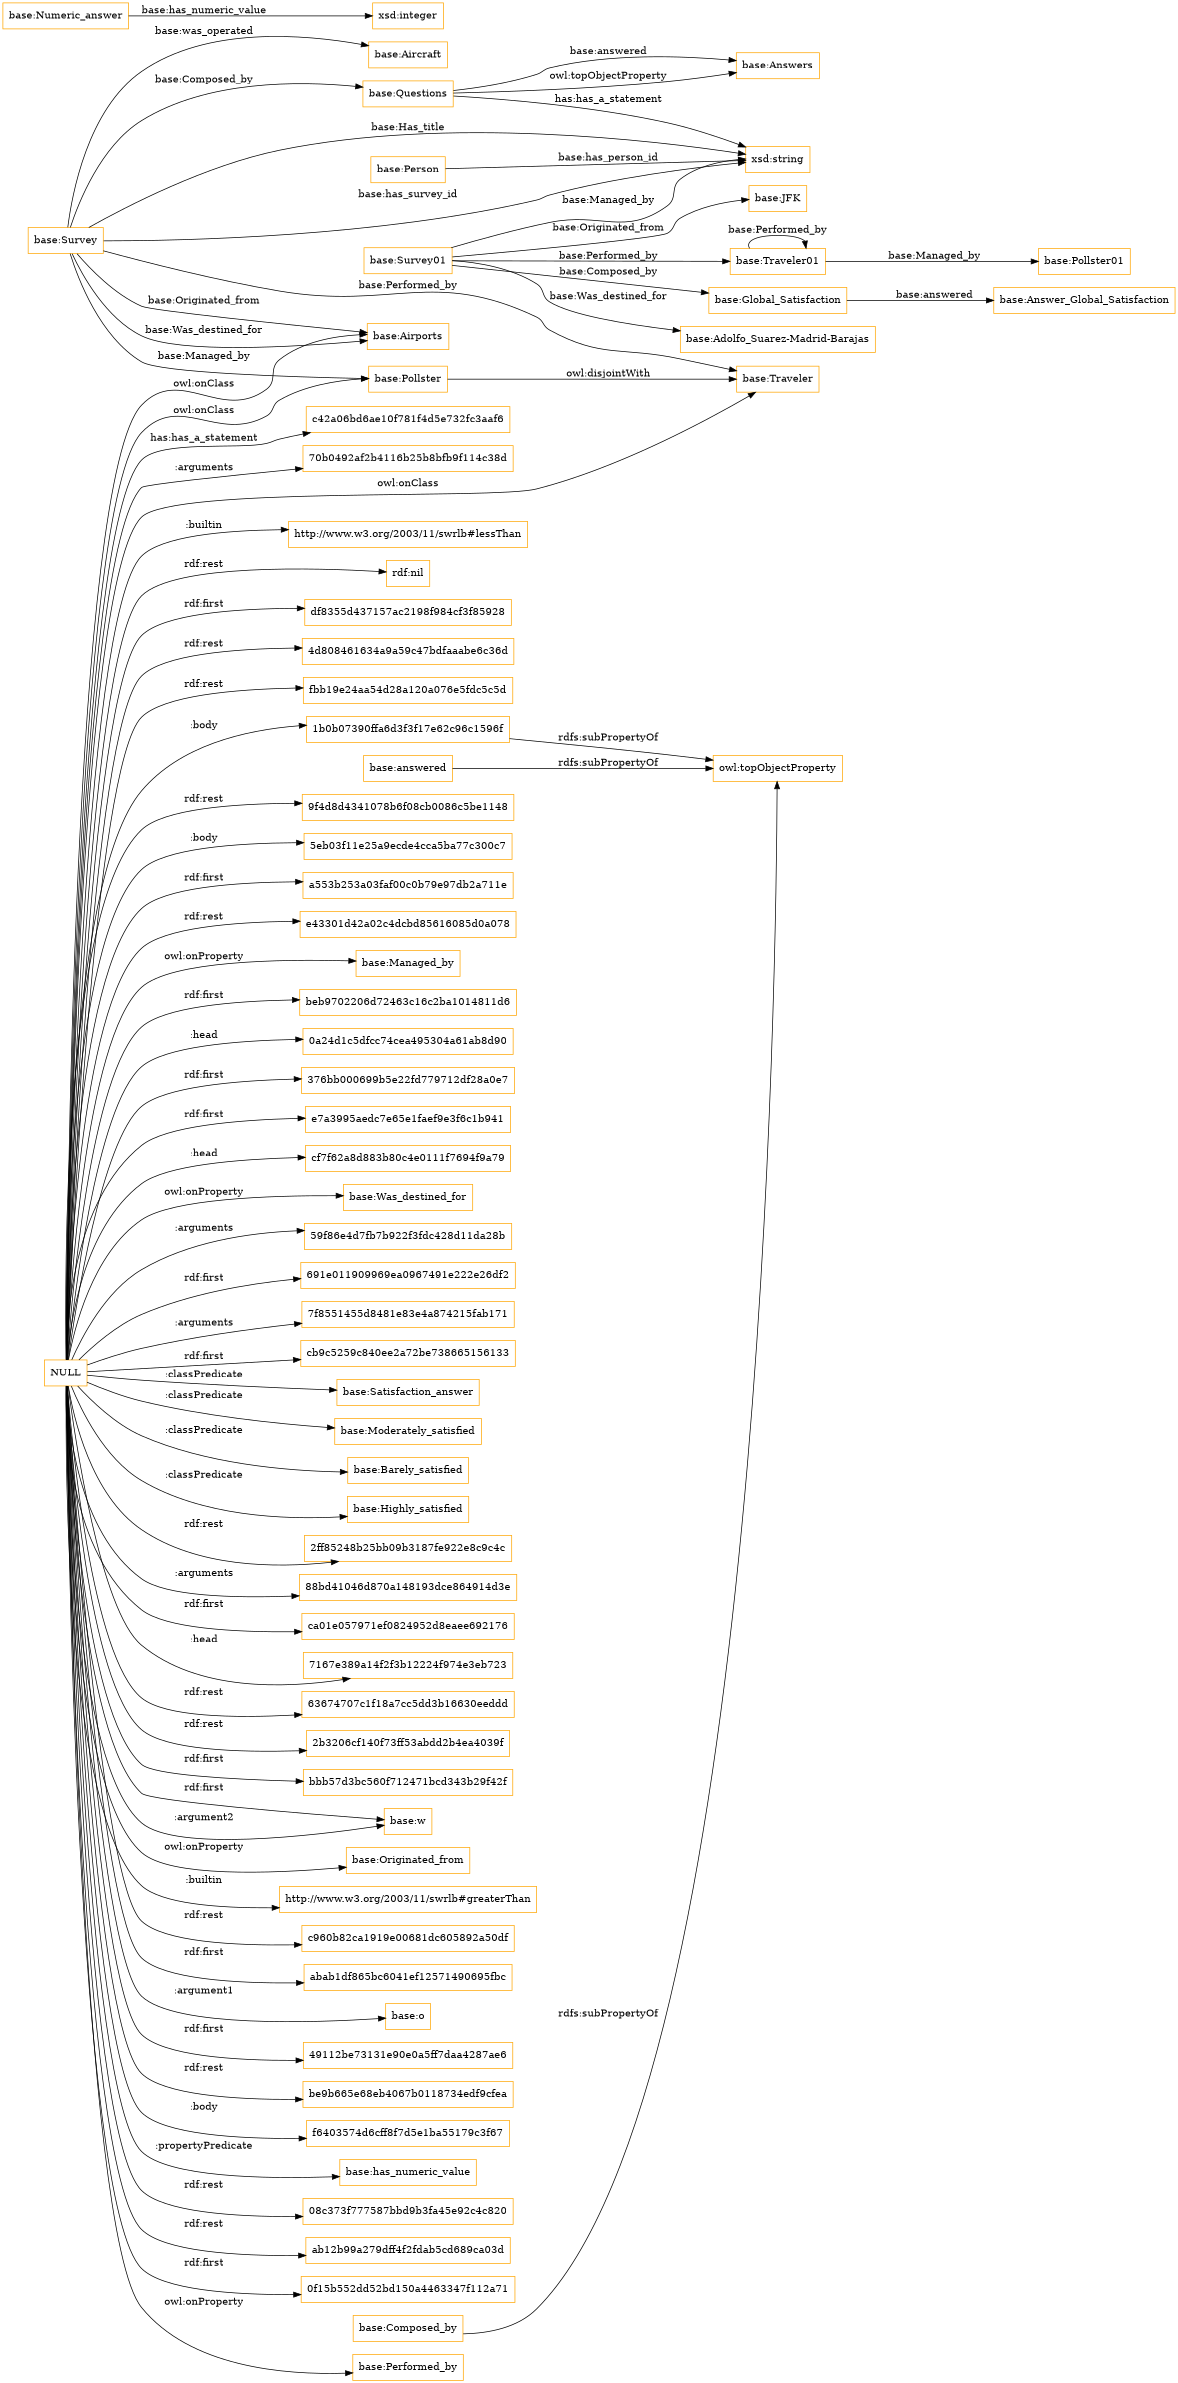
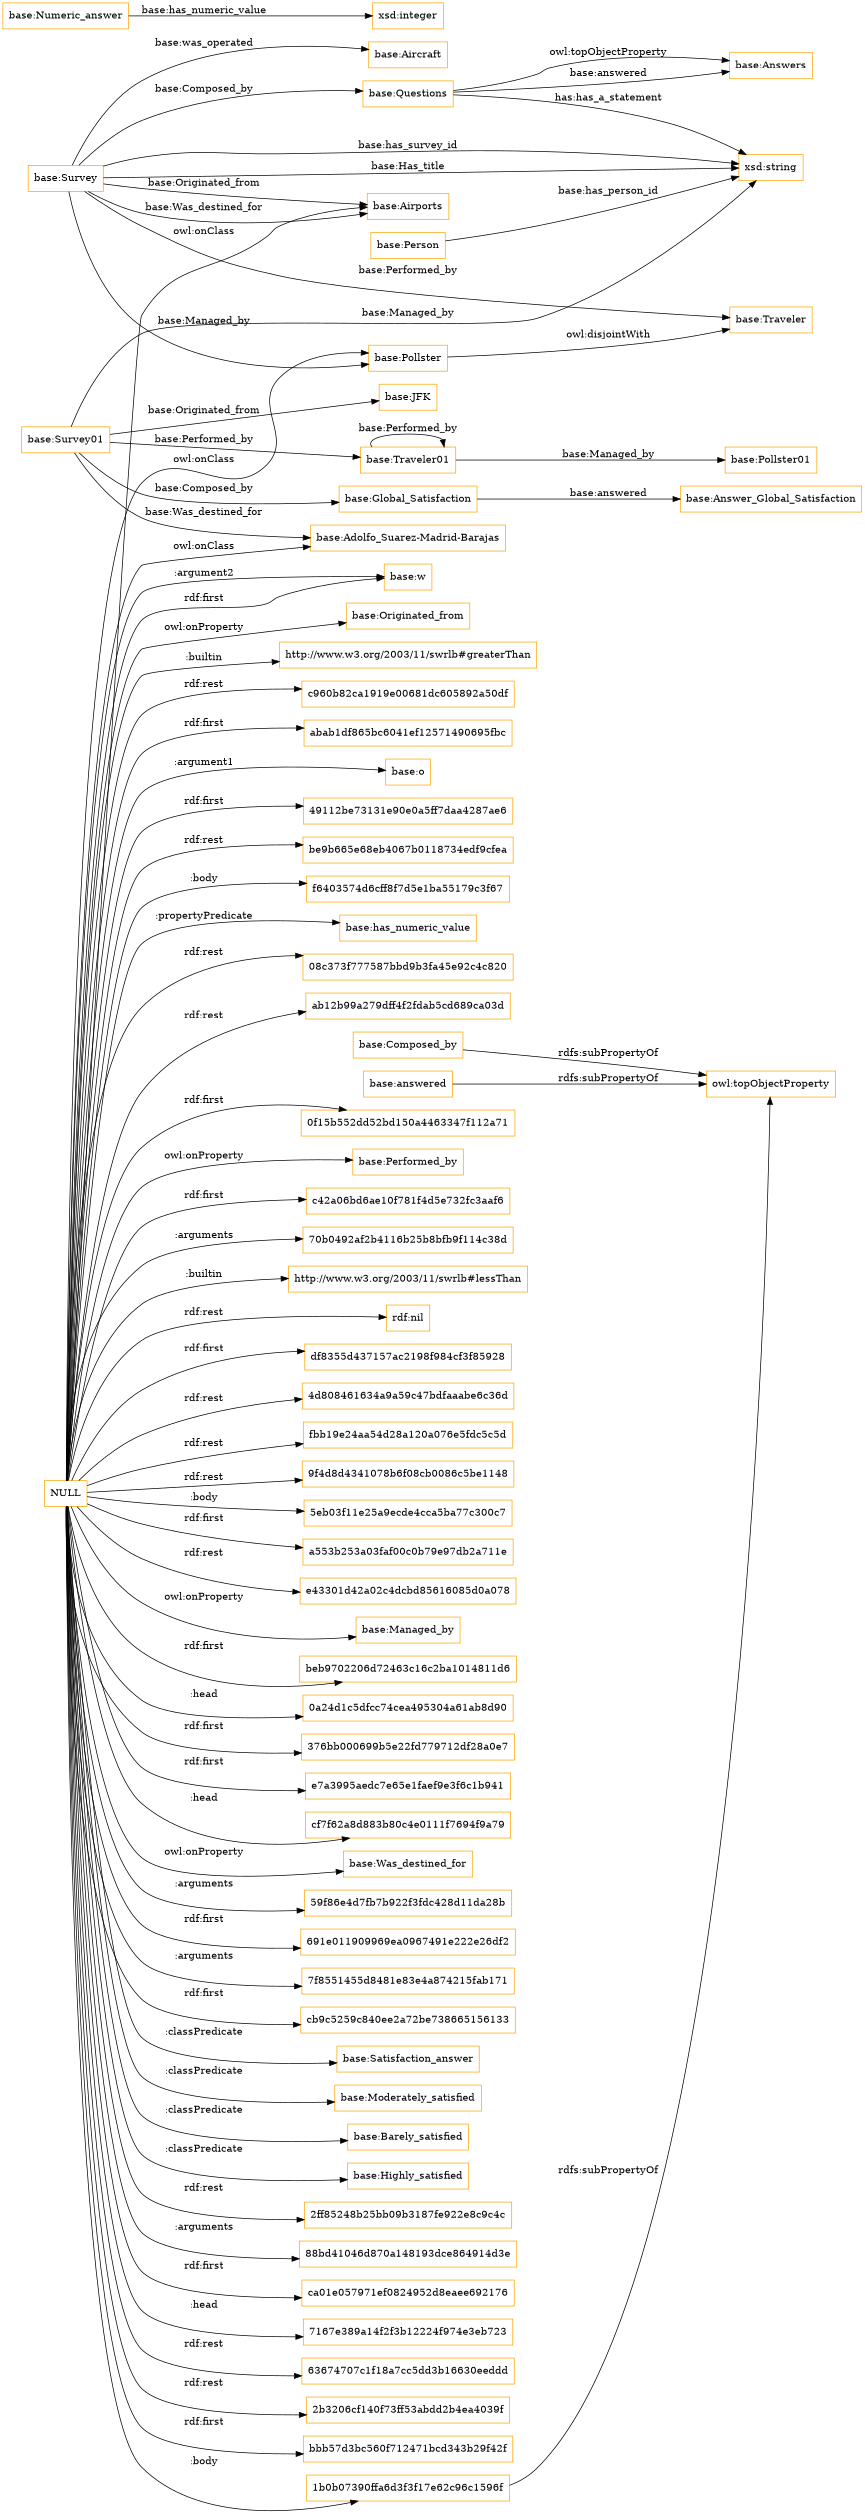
  digraph {
    rankdir=LR
    node [color=orange shape=rectangle]
    "base:Pollster"
    "base:Traveler"
    "base:Questions"
    "base:Answers"
    "xsd:string"
    "base:Numeric_answer"
    "xsd:integer"
    "base:Person"
    "base:Survey"
    "base:Airports"
    "base:Aircraft"
    NULL
    "base:Satisfaction_answer"
    "base:Moderately_satisfied"
    "base:Barely_satisfied"
    "base:Highly_satisfied"
    "2ff85248b25bb09b3187fe922e8c9c4c"
    "88bd41046d870a148193dce864914d3e"
    ca01e057971ef0824952d8eaee692176
    "7167e389a14f2f3b12224f974e3eb723"
    "63674707c1f18a7cc5dd3b16630eeddd"
    "2b3206cf140f73ff53abdd2b4ea4039f"
    bbb57d3bc560f712471bcd343b29f42f
    "base:w"
    "base:Originated_from"
    "http://www.w3.org/2003/11/swrlb#greaterThan"
    c960b82ca1919e00681dc605892a50df
    abab1df865bc6041ef12571490695fbc
    "base:o"
    "49112be73131e90e0a5ff7daa4287ae6"
    be9b665e68eb4067b0118734edf9cfea
    f6403574d6cff8f7d5e1ba55179c3f67
    "base:has_numeric_value"
    "08c373f777587bbd9b3fa45e92c4c820"
    ab12b99a279dff4f2fdab5cd689ca03d
    "0f15b552dd52bd150a4463347f112a71"
    "base:Performed_by"
    c42a06bd6ae10f781f4d5e732fc3aaf6
    "70b0492af2b4116b25b8bfb9f114c38d"
    "http://www.w3.org/2003/11/swrlb#lessThan"
    "rdf:nil"
    df8355d437157ac2198f984cf3f85928
    "4d808461634a9a59c47bdfaaabe6c36d"
    fbb19e24aa54d28a120a076e5fdc5c5d
    "9f4d8d4341078b6f08cb0086c5be1148"
    "5eb03f11e25a9ecde4cca5ba77c300c7"
    a553b253a03faf00c0b79e97db2a711e
    "1b0b07390ffa6d3f3f17e62c96c1596f"
    e43301d42a02c4dcbd85616085d0a078
    "base:Managed_by"
    beb9702206d72463c16c2ba1014811d6
    "0a24d1c5dfcc74cea495304a61ab8d90"
    "376bb000699b5e22fd779712df28a0e7"
    e7a3995aedc7e65e1faef9e3f6c1b941
    cf7f62a8d883b80c4e0111f7694f9a79
    "base:Was_destined_for"
    "59f86e4d7fb7b922f3fdc428d11da28b"
    "691e011909969ea0967491e222e26df2"
    "7f8551455d8481e83e4a874215fab171"
    cb9c5259c840ee2a72be738665156133
    "owl:topObjectProperty"
    "base:Survey01"
    "base:JFK"
    "base:Traveler01"
    "base:Global_Satisfaction"
    "base:Adolfo_Suarez-Madrid-Barajas"
    "base:Pollster01"
    "base:Answer_Global_Satisfaction"
    "base:answered"
    "base:Composed_by"
    "base:Pollster" -> "base:Traveler" [label="owl:disjointWith"]
    "base:Questions" -> "base:Answers" [label="base:answered"]
    "base:Questions" -> "base:Answers" [label="owl:topObjectProperty"]
    "base:Questions" -> "xsd:string" [label="has:has_a_statement"]
    "base:Numeric_answer" -> "xsd:integer" [label="base:has_numeric_value"]
    "base:Person" -> "xsd:string" [label="base:has_person_id"]
    "base:Survey" -> "base:Pollster" [label="base:Managed_by"]
    "base:Survey" -> "base:Traveler" [label="base:Performed_by"]
    "base:Survey" -> "base:Questions" [label="base:Composed_by"]
    "base:Survey" -> "xsd:string" [label="base:has_survey_id"]
    "base:Survey" -> "xsd:string" [label="base:Has_title"]
    "base:Survey" -> "base:Airports" [label="base:Originated_from"]
    "base:Survey" -> "base:Airports" [label="base:Was_destined_for"]
    "base:Survey" -> "base:Aircraft" [label="base:was_operated"]
    NULL -> "base:Pollster" [label="owl:onClass"]
-   NULL -> "base:Traveler" [label="owl:onClass"]
+   NULL -> "base:Adolfo_Suarez-Madrid-Barajas" [label="owl:onClass"]
    NULL -> "base:Airports" [label="owl:onClass"]
    NULL -> "base:Satisfaction_answer" [label=":classPredicate"]
    NULL -> "base:Moderately_satisfied" [label=":classPredicate"]
    NULL -> "base:Barely_satisfied" [label=":classPredicate"]
    NULL -> "base:Highly_satisfied" [label=":classPredicate"]
    NULL -> "2ff85248b25bb09b3187fe922e8c9c4c" [label="rdf:rest"]
    NULL -> "88bd41046d870a148193dce864914d3e" [label=":arguments"]
    NULL -> ca01e057971ef0824952d8eaee692176 [label="rdf:first"]
    NULL -> "7167e389a14f2f3b12224f974e3eb723" [label=":head"]
    NULL -> "63674707c1f18a7cc5dd3b16630eeddd" [label="rdf:rest"]
    NULL -> "2b3206cf140f73ff53abdd2b4ea4039f" [label="rdf:rest"]
    NULL -> bbb57d3bc560f712471bcd343b29f42f [label="rdf:first"]
    NULL -> "base:w" [label="rdf:first"]
    NULL -> "base:w" [label=":argument2"]
    NULL -> "base:Originated_from" [label="owl:onProperty"]
    NULL -> "http://www.w3.org/2003/11/swrlb#greaterThan" [label=":builtin"]
    NULL -> c960b82ca1919e00681dc605892a50df [label="rdf:rest"]
    NULL -> abab1df865bc6041ef12571490695fbc [label="rdf:first"]
    NULL -> "base:o" [label=":argument1"]
    NULL -> "49112be73131e90e0a5ff7daa4287ae6" [label="rdf:first"]
    NULL -> be9b665e68eb4067b0118734edf9cfea [label="rdf:rest"]
    NULL -> f6403574d6cff8f7d5e1ba55179c3f67 [label=":body"]
    NULL -> "base:has_numeric_value" [label=":propertyPredicate"]
    NULL -> "08c373f777587bbd9b3fa45e92c4c820" [label="rdf:rest"]
    NULL -> ab12b99a279dff4f2fdab5cd689ca03d [label="rdf:rest"]
    NULL -> "0f15b552dd52bd150a4463347f112a71" [label="rdf:first"]
    NULL -> "base:Performed_by" [label="owl:onProperty"]
-   NULL -> c42a06bd6ae10f781f4d5e732fc3aaf6 [label="has:has_a_statement"]
+   NULL -> c42a06bd6ae10f781f4d5e732fc3aaf6 [label="rdf:first"]
    NULL -> "70b0492af2b4116b25b8bfb9f114c38d" [label=":arguments"]
    NULL -> "http://www.w3.org/2003/11/swrlb#lessThan" [label=":builtin"]
    NULL -> "rdf:nil" [label="rdf:rest"]
    NULL -> df8355d437157ac2198f984cf3f85928 [label="rdf:first"]
    NULL -> "4d808461634a9a59c47bdfaaabe6c36d" [label="rdf:rest"]
    NULL -> fbb19e24aa54d28a120a076e5fdc5c5d [label="rdf:rest"]
    NULL -> "9f4d8d4341078b6f08cb0086c5be1148" [label="rdf:rest"]
    NULL -> "5eb03f11e25a9ecde4cca5ba77c300c7" [label=":body"]
    NULL -> a553b253a03faf00c0b79e97db2a711e [label="rdf:first"]
    NULL -> "1b0b07390ffa6d3f3f17e62c96c1596f" [label=":body"]
    NULL -> e43301d42a02c4dcbd85616085d0a078 [label="rdf:rest"]
    NULL -> "base:Managed_by" [label="owl:onProperty"]
    NULL -> beb9702206d72463c16c2ba1014811d6 [label="rdf:first"]
    NULL -> "0a24d1c5dfcc74cea495304a61ab8d90" [label=":head"]
    NULL -> "376bb000699b5e22fd779712df28a0e7" [label="rdf:first"]
    NULL -> e7a3995aedc7e65e1faef9e3f6c1b941 [label="rdf:first"]
    NULL -> cf7f62a8d883b80c4e0111f7694f9a79 [label=":head"]
    NULL -> "base:Was_destined_for" [label="owl:onProperty"]
    NULL -> "59f86e4d7fb7b922f3fdc428d11da28b" [label=":arguments"]
    NULL -> "691e011909969ea0967491e222e26df2" [label="rdf:first"]
    NULL -> "7f8551455d8481e83e4a874215fab171" [label=":arguments"]
    NULL -> cb9c5259c840ee2a72be738665156133 [label="rdf:first"]
    "1b0b07390ffa6d3f3f17e62c96c1596f" -> "owl:topObjectProperty" [label="rdfs:subPropertyOf"]
    "base:Survey01" -> "xsd:string" [label="base:Managed_by"]
    "base:Survey01" -> "base:JFK" [label="base:Originated_from"]
    "base:Survey01" -> "base:Traveler01" [label="base:Performed_by"]
    "base:Survey01" -> "base:Global_Satisfaction" [label="base:Composed_by"]
    "base:Survey01" -> "base:Adolfo_Suarez-Madrid-Barajas" [label="base:Was_destined_for"]
    "base:Traveler01" -> "base:Traveler01" [label="base:Performed_by"]
    "base:Traveler01" -> "base:Pollster01" [label="base:Managed_by"]
    "base:Global_Satisfaction" -> "base:Answer_Global_Satisfaction" [label="base:answered"]
    "base:answered" -> "owl:topObjectProperty" [label="rdfs:subPropertyOf"]
    "base:Composed_by" -> "owl:topObjectProperty" [label="rdfs:subPropertyOf"]
  }
